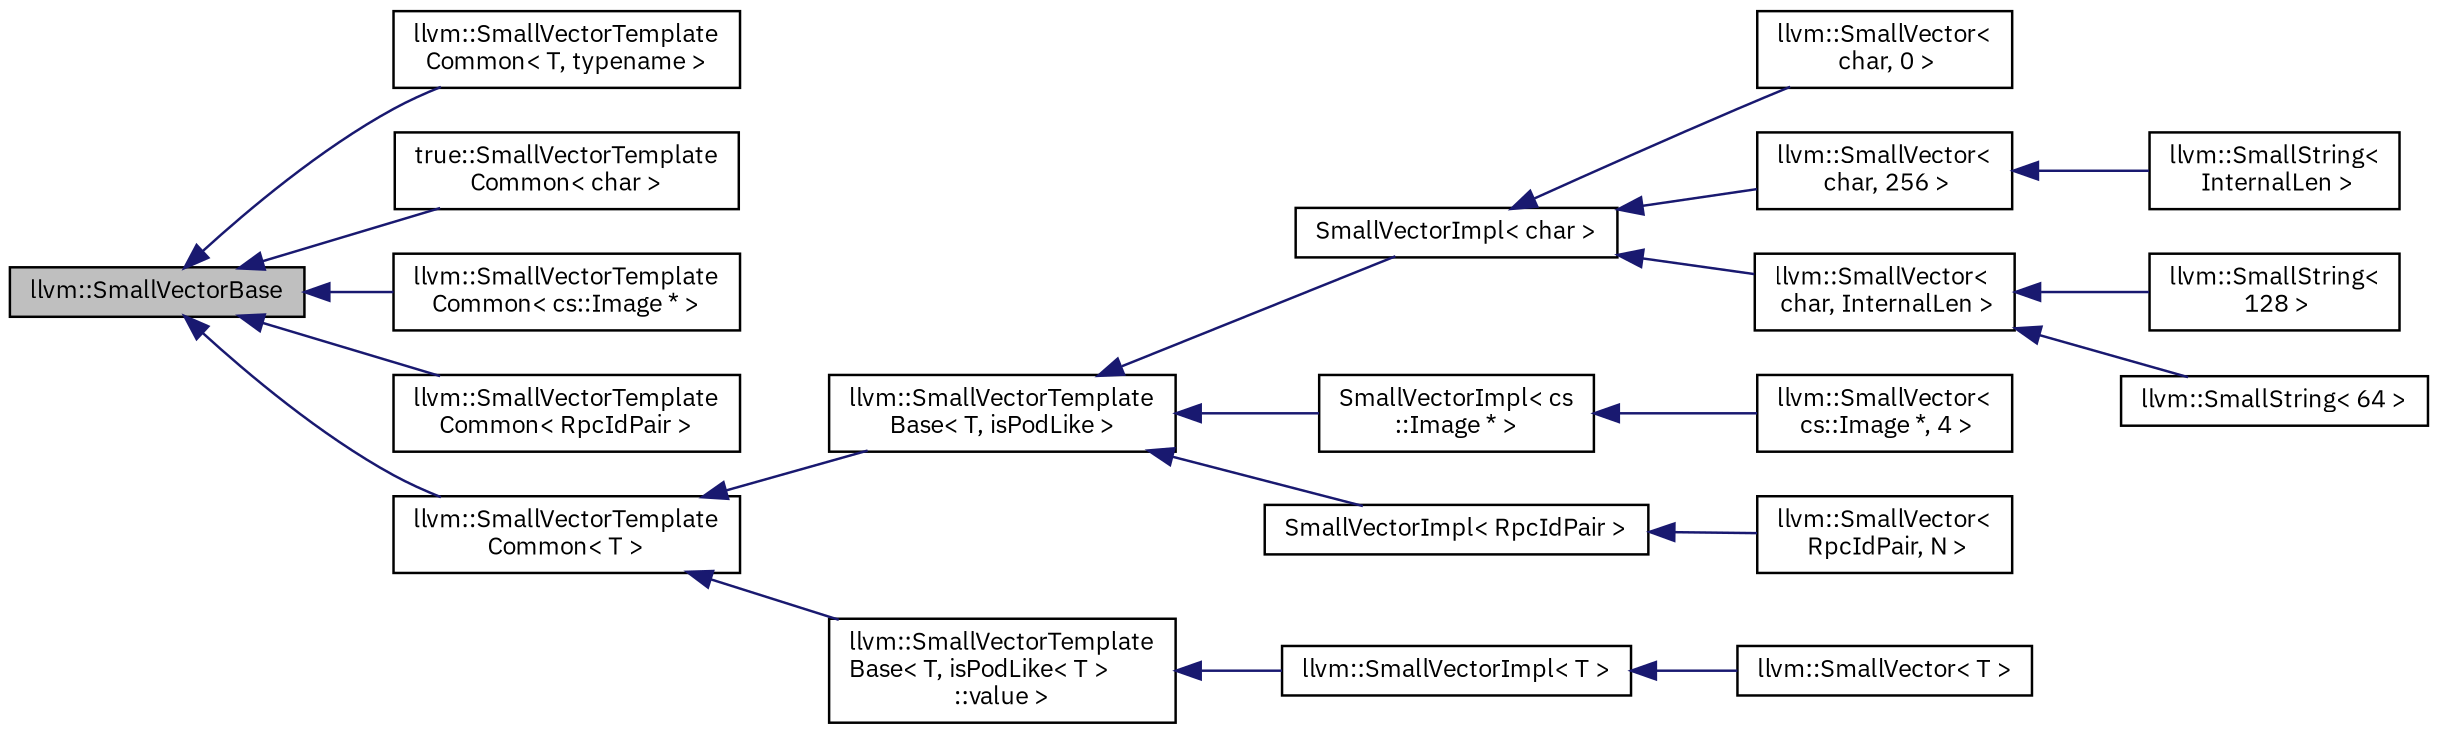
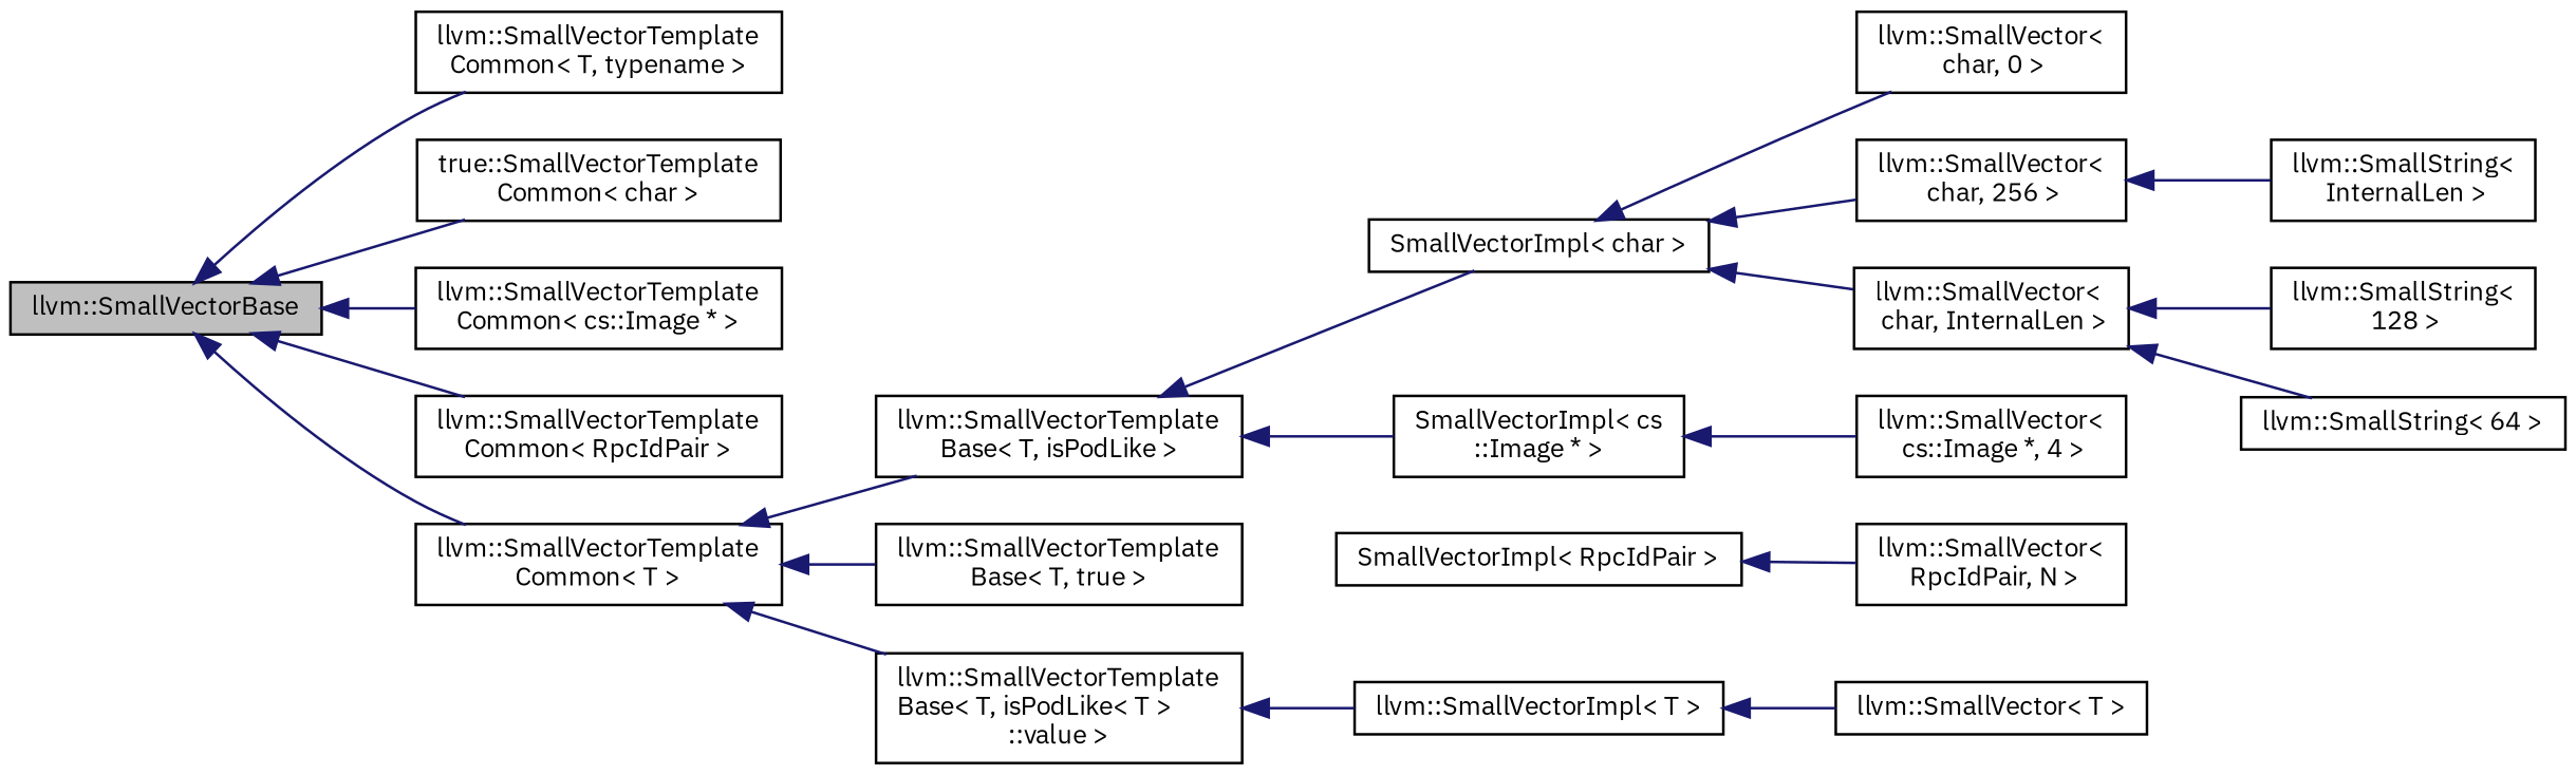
  digraph {
    fontname="IBM Plex Sans"
    rankdir=LR
    node [color=black fillcolor=white fontname="IBM Plex Sans" fontsize=10 shape=record style=filled]
    edge [color=midnightblue dir=back fontname="IBM Plex Sans" fontsize=10 labelfontname=Helvetica labelfontsize=10 style=solid]
    n1 [fillcolor=grey75 fontcolor=black height=0.2 label="llvm::SmallVectorBase" width=0.4]
    n2 [height=0.2 label="llvm::SmallVectorTemplate\lCommon\< T, typename \>" width=0.4]
    n3 [height=0.2 label="true::SmallVectorTemplate\lCommon\< char \>" width=0.4]
    n4 [height=0.2 label="llvm::SmallVectorTemplate\lCommon\< cs::Image * \>" width=0.4]
    n5 [height=0.2 label="llvm::SmallVectorTemplate\lCommon\< RpcIdPair \>" width=0.4]
    n6 [height=0.2 label="llvm::SmallVectorTemplate\lCommon\< T \>" width=0.4]
    n7 [height=0.2 label="llvm::SmallVectorTemplate\lBase\< T, isPodLike \>" width=0.4]
+   n8 [height=0.2 label="llvm::SmallVectorTemplate\lBase\< T, true \>" width=0.4]
    n9 [height=0.2 label="llvm::SmallVectorTemplate\lBase\< T, isPodLike\< T \>\l::value \>" width=0.4]
    n10 [height=0.2 label="SmallVectorImpl\< char \>" width=0.4]
    n11 [height=0.2 label="SmallVectorImpl\< cs\l::Image * \>" width=0.4]
    n12 [height=0.2 label="SmallVectorImpl\< RpcIdPair \>" width=0.4]
    n13 [height=0.2 label="llvm::SmallVectorImpl\< T \>" width=0.4]
    n14 [height=0.2 label="llvm::SmallVector\<\l char, 0 \>" width=0.4]
    n15 [height=0.2 label="llvm::SmallVector\<\l char, 256 \>" width=0.4]
    n16 [height=0.2 label="llvm::SmallVector\<\l char, InternalLen \>" width=0.4]
    n17 [height=0.2 label="llvm::SmallVector\<\l cs::Image *, 4 \>" width=0.4]
    n18 [height=0.2 label="llvm::SmallVector\<\l RpcIdPair, N \>" width=0.4]
    n19 [height=0.2 label="llvm::SmallString\<\l InternalLen \>" width=0.4]
    n20 [height=0.2 label="llvm::SmallString\<\l 128 \>" width=0.4]
    n21 [height=0.2 label="llvm::SmallString\< 64 \>" width=0.4]
    n22 [height=0.2 label="llvm::SmallVector\< T \>" width=0.4]
    n1 -> n2
    n1 -> n3
    n1 -> n4
    n1 -> n5
    n1 -> n6
    n6 -> n7
+   n6 -> n8
    n6 -> n9
    n7 -> n10
    n7 -> n11
-   n7 -> n12
    n9 -> n13
    n10 -> n14
    n10 -> n15
    n10 -> n16
    n11 -> n17
    n12 -> n18
    n13 -> n22
    n15 -> n19
    n16 -> n20
    n16 -> n21
  }
